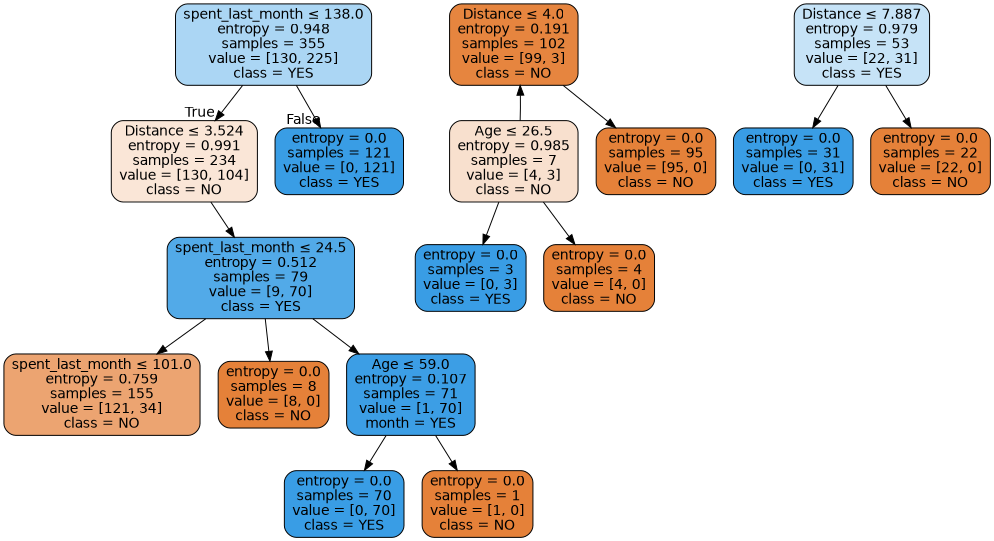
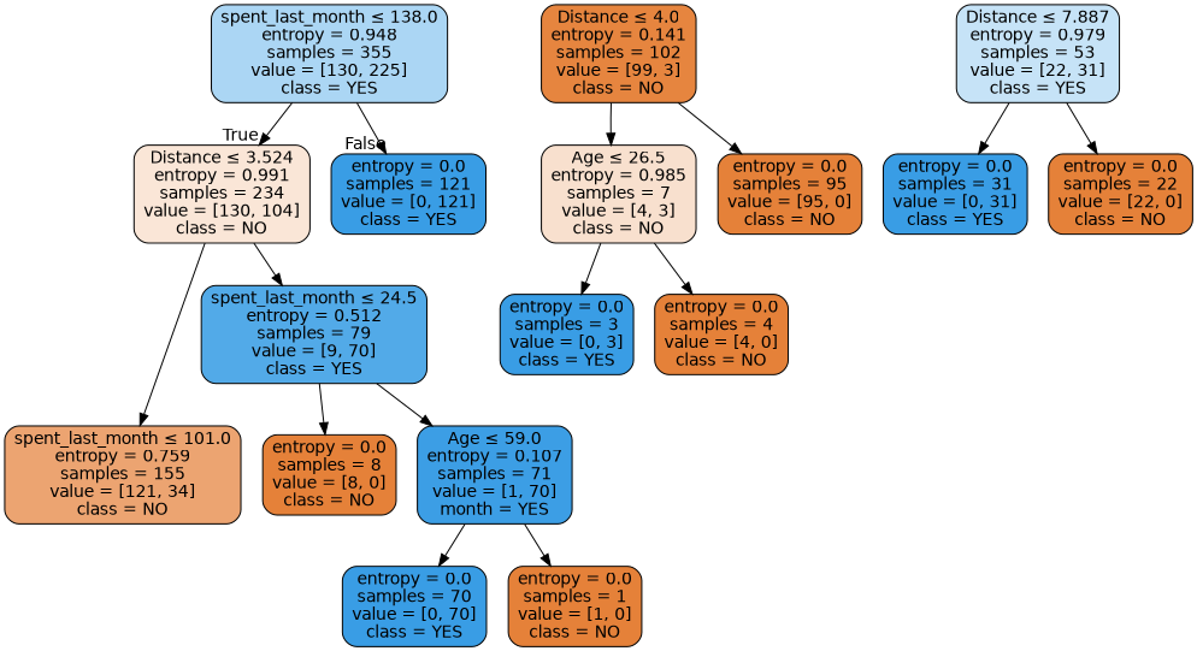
  digraph {
    node [color=black fillcolor="#e58139" fontname=helvetica shape=box style="filled, rounded"]
    edge [fontname=helvetica]
    n1 [fillcolor="#abd6f4" label=<spent_last_month &le; 138.0<br/>entropy = 0.948<br/>samples = 355<br/>value = [130, 225]<br/>class = YES>]
    n2 [fillcolor="#fae6d7" label=<Distance &le; 3.524<br/>entropy = 0.991<br/>samples = 234<br/>value = [130, 104]<br/>class = NO>]
    n3 [fillcolor="#399de5" label=<entropy = 0.0<br/>samples = 121<br/>value = [0, 121]<br/>class = YES>]
    n4 [fillcolor="#52aae8" label=<spent_last_month &le; 24.5<br/>entropy = 0.512<br/>samples = 79<br/>value = [9, 70]<br/>class = YES>]
    n5 [fillcolor="#eca471" label=<spent_last_month &le; 101.0<br/>entropy = 0.759<br/>samples = 155<br/>value = [121, 34]<br/>class = NO>]
    n6 [label=<entropy = 0.0<br/>samples = 8<br/>value = [8, 0]<br/>class = NO>]
    n7 [fillcolor="#3c9ee5" label=<Age &le; 59.0<br/>entropy = 0.107<br/>samples = 71<br/>value = [1, 70]<br/>month = YES>]
    n8 [fillcolor="#399de5" label=<entropy = 0.0<br/>samples = 70<br/>value = [0, 70]<br/>class = YES>]
    n9 [label=<entropy = 0.0<br/>samples = 1<br/>value = [1, 0]<br/>class = NO>]
-   n10 [fillcolor="#e6853f" label=<Distance &le; 4.0<br/>entropy = 0.191<br/>samples = 102<br/>value = [99, 3]<br/>class = NO>]
+   n10 [fillcolor="#e6853f" label=<Distance &le; 4.0<br/>entropy = 0.141<br/>samples = 102<br/>value = [99, 3]<br/>class = NO>]
    n11 [fillcolor="#f8e0ce" label=<Age &le; 26.5<br/>entropy = 0.985<br/>samples = 7<br/>value = [4, 3]<br/>class = NO>]
    n12 [label=<entropy = 0.0<br/>samples = 95<br/>value = [95, 0]<br/>class = NO>]
    n13 [fillcolor="#c6e3f7" label=<Distance &le; 7.887<br/>entropy = 0.979<br/>samples = 53<br/>value = [22, 31]<br/>class = YES>]
    n14 [fillcolor="#399de5" label=<entropy = 0.0<br/>samples = 31<br/>value = [0, 31]<br/>class = YES>]
    n15 [label=<entropy = 0.0<br/>samples = 22<br/>value = [22, 0]<br/>class = NO>]
    n16 [fillcolor="#399de5" label=<entropy = 0.0<br/>samples = 3<br/>value = [0, 3]<br/>class = YES>]
    n17 [label=<entropy = 0.0<br/>samples = 4<br/>value = [4, 0]<br/>class = NO>]
    n1 -> n2 [headlabel=True labelangle=45 labeldistance=2.5]
    n1 -> n3 [headlabel=False labelangle=-45 labeldistance=2.5]
    n2 -> n4
-   n4 -> n5
+   n2 -> n5
    n4 -> n6
    n4 -> n7
    n7 -> n8
    n7 -> n9
-   n11 -> n10
+   n10 -> n11
    n10 -> n12
    n11 -> n16
    n11 -> n17
    n13 -> n14
    n13 -> n15
  }
